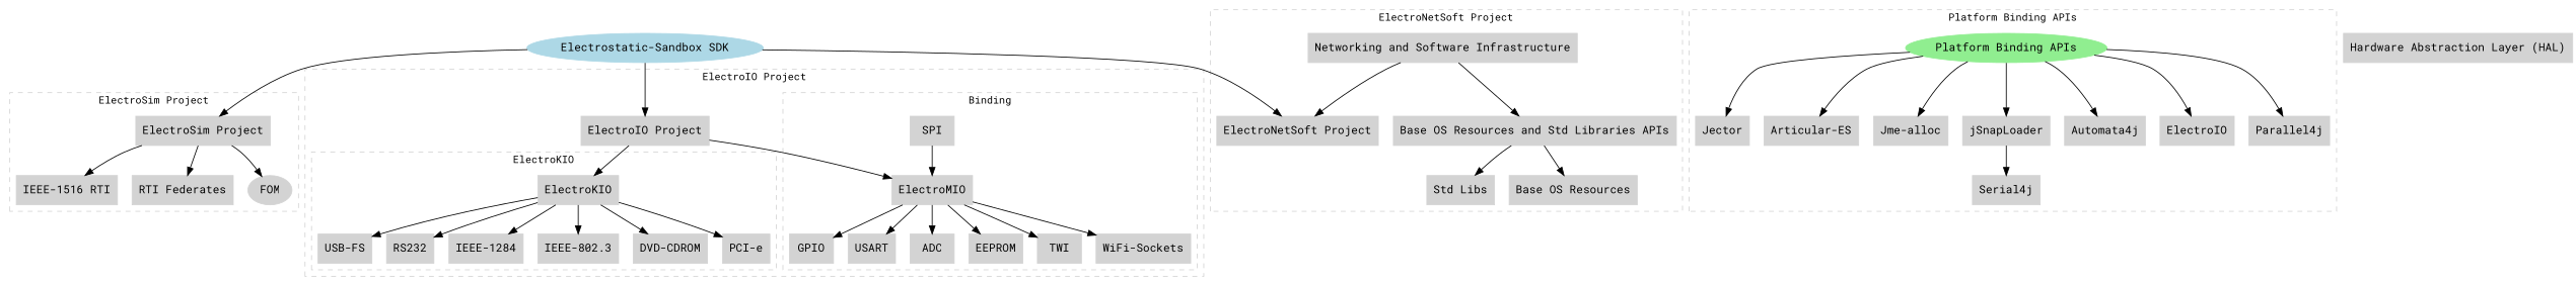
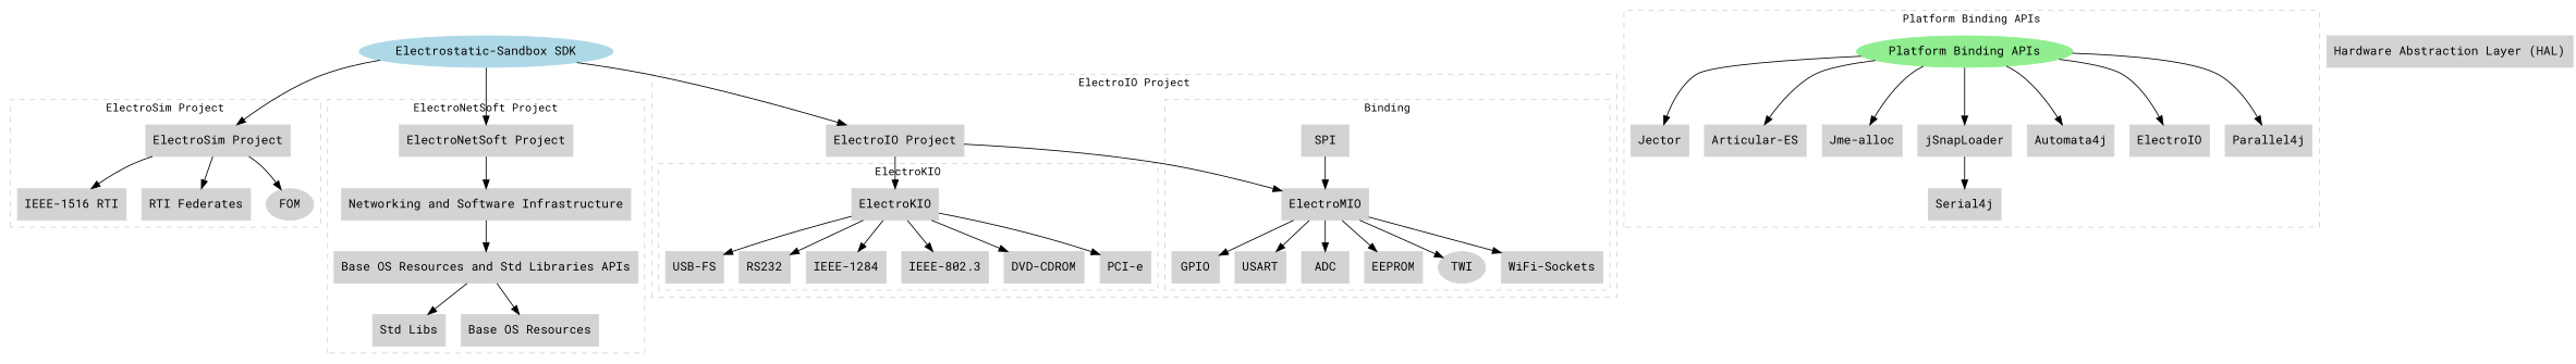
  digraph {
    fontname="Roboto Mono"
    fontsize=12
    rankdir=TB
    node [color=lightgrey fontname="Roboto Mono" shape=rectangle style=filled]
    edge [fontname="Roboto Mono"]
    n1 [label="ElectroSim Project"]
    n2 [label="IEEE-1516 RTI"]
    n3 [label="RTI Federates"]
    n4 [label=FOM shape=ellipse]
    n5 [label="ElectroNetSoft Project"]
    n6 [label="Networking and Software Infrastructure"]
    n7 [label="Base OS Resources and Std Libraries APIs"]
    n8 [label="Std Libs"]
    n9 [label="Base OS Resources"]
    n10 [label=ElectroMIO]
    n11 [label=GPIO]
    n12 [label=USART]
    n13 [label=ADC]
    n14 [label=EEPROM]
-   n15 [label=TWI]
+   n15 [label=TWI shape=ellipse]
    n16 [label=SPI]
    n17 [label="WiFi-Sockets"]
    n18 [label=ElectroKIO]
    n19 [label="USB-FS"]
    n20 [label=RS232]
    n21 [label="IEEE-1284"]
    n22 [label="IEEE-802.3"]
    n23 [label="DVD-CDROM"]
    n24 [label="PCI-e"]
    n25 [label="ElectroIO Project"]
    n26 [label=Serial4j]
    n27 [label=Jector]
    n28 [label="Articular-ES"]
    n29 [label="Jme-alloc"]
    n30 [label=jSnapLoader]
    n31 [label=Automata4j]
    n32 [label=ElectroIO]
    n33 [label=Parallel4j]
    n34 [color=lightgreen label="Platform Binding APIs" shape=ellipse]
    n35 [color=lightblue label="Electrostatic-Sandbox SDK" shape=ellipse]
    n36 [label="Hardware Abstraction Layer (HAL)"]
    subgraph cluster_1 {
      color=lightgrey
      label="ElectroSim Project"
      style=dashed
      n1
      n2
      n3
      n4
    }
    subgraph cluster_2 {
      color=lightgrey
      label="ElectroNetSoft Project"
      style=dashed
      n5
      n6
      n7
      n8
      n9
    }
    subgraph cluster_3 {
      color=lightgrey
      label="ElectroIO Project"
      style=dashed
      n25
      subgraph cluster_4 {
        color=lightgrey
        label=Binding
        style=dashed
        n10
        n11
        n12
        n13
        n14
        n15
        n16
        n17
      }
      subgraph cluster_5 {
        color=lightgrey
        label=ElectroKIO
        style=dashed
        n18
        n19
        n20
        n21
        n22
        n23
        n24
      }
    }
    subgraph cluster_6 {
      color=lightgrey
      label="Platform Binding APIs"
      style=dashed
      n26
      n27
      n28
      n29
      n30
      n31
      n32
      n33
      n34
    }
    n1 -> n2
    n1 -> n3
    n1 -> n4
-   n6 -> n5
+   n5 -> n6
    n6 -> n7
    n7 -> n8
    n7 -> n9
    n10 -> n11
    n10 -> n12
    n10 -> n13
    n10 -> n14
    n10 -> n15
    n10 -> n17
    n16 -> n10
    n18 -> n19
    n18 -> n20
    n18 -> n21
    n18 -> n22
    n18 -> n23
    n18 -> n24
    n25 -> n10
    n25 -> n18
    n30 -> n26
    n34 -> n27
    n34 -> n28
    n34 -> n29
    n34 -> n30
    n34 -> n31
    n34 -> n32
    n34 -> n33
    n35 -> n1
    n35 -> n5
    n35 -> n25
  }
